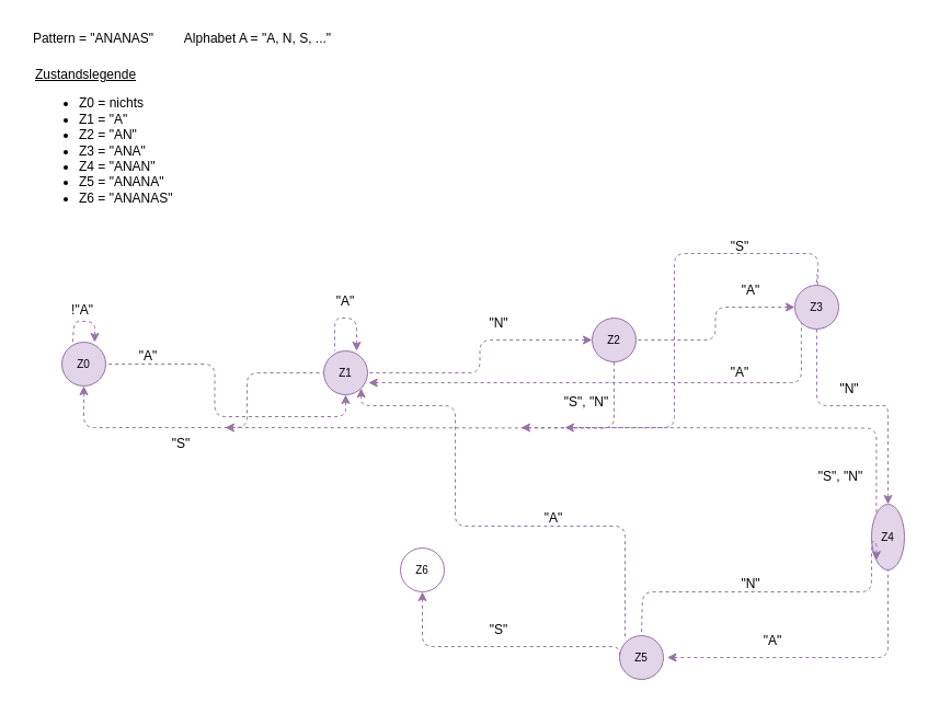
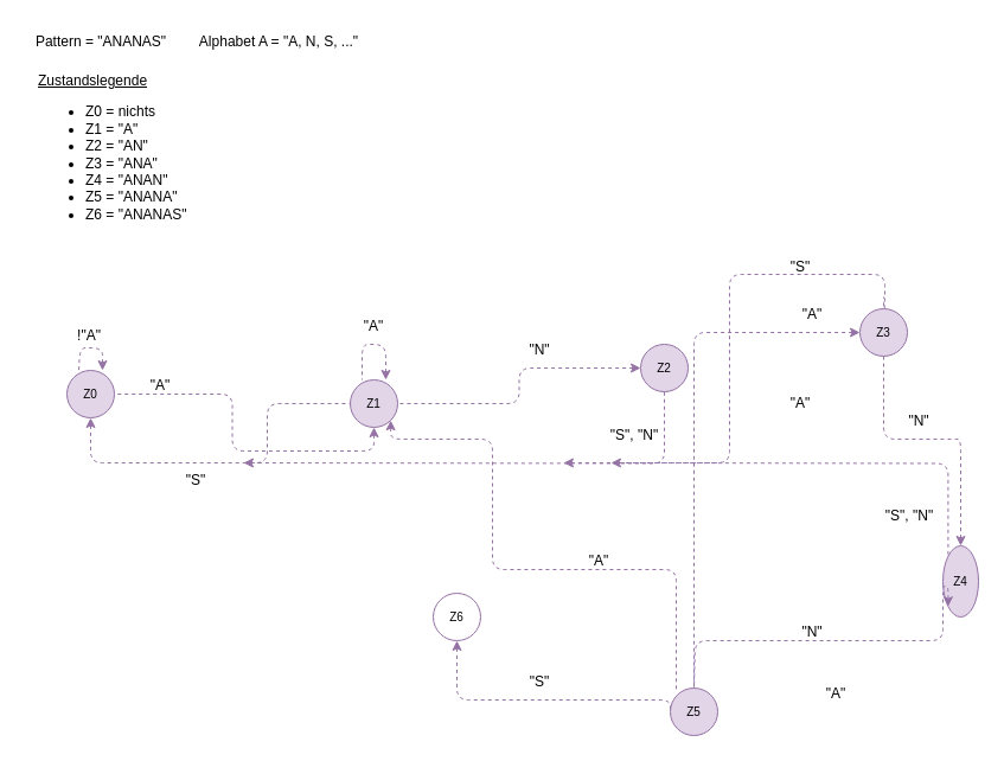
  <mxCell id="0" />
  <mxCell id="1" parent="0" />
  <mxCell id="2" style="edgeStyle=orthogonalEdgeStyle;rounded=1;orthogonalLoop=1;jettySize=auto;html=1;dashed=1;endArrow=none;endFill=0;fontSize=10;fontColor=#FFB570;fillColor=#e1d5e7;strokeColor=#9673a6;entryX=1;entryY=0.5;entryDx=0;entryDy=0;exitX=0.5;exitY=1;exitDx=0;exitDy=0;startArrow=classic;startFill=1;" parent="1" source="4" target="3" edge="1"><mxGeometry relative="1" as="geometry"><mxPoint x="355" y="370" as="sourcePoint" /><mxPoint x="255" y="420" as="targetPoint" /></mxGeometry></mxCell>
  <mxCell id="3" value="Z0" style="ellipse;whiteSpace=wrap;html=1;aspect=fixed;fontSize=10;fillColor=#e1d5e7;strokeColor=#9673a6;" parent="1" vertex="1"><mxGeometry x="56" y="312" width="40" height="40" as="geometry" /></mxCell>
  <mxCell id="4" value="Z1" style="ellipse;whiteSpace=wrap;html=1;aspect=fixed;fontSize=10;fillColor=#e1d5e7;strokeColor=#9673a6;" parent="1" vertex="1"><mxGeometry x="295" y="320" width="40" height="40" as="geometry" /></mxCell>
  <mxCell id="5" value="Z2" style="ellipse;whiteSpace=wrap;html=1;aspect=fixed;fontSize=10;fillColor=#e1d5e7;strokeColor=#9673a6;" parent="1" vertex="1"><mxGeometry x="540" y="290" width="40" height="40" as="geometry" /></mxCell>
  <mxCell id="6" value="Z3" style="ellipse;whiteSpace=wrap;html=1;aspect=fixed;fontSize=10;fillColor=#e1d5e7;strokeColor=#9673a6;" parent="1" vertex="1"><mxGeometry x="725" y="260" width="40" height="40" as="geometry" /></mxCell>
  <mxCell id="7" value="Pattern = &quot;ANANAS&quot;" style="text;html=1;align=center;verticalAlign=middle;whiteSpace=wrap;rounded=0;" parent="1" vertex="1"><mxGeometry x="20" y="20" width="130" height="30" as="geometry" /></mxCell>
  <mxCell id="8" value="Alphabet A = &quot;A, N, S, ...&quot;" style="text;html=1;align=center;verticalAlign=middle;whiteSpace=wrap;rounded=0;" parent="1" vertex="1"><mxGeometry x="160" y="20" width="150" height="30" as="geometry" /></mxCell>
  <mxCell id="9" value="Z4" style="ellipse;whiteSpace=wrap;html=1;aspect=fixed;fontSize=10;fillColor=#e1d5e7;strokeColor=#9673a6;" parent="1" vertex="1"><mxGeometry x="795" y="460" width="30" height="60" as="geometry" /></mxCell>
  <mxCell id="10" value="Z5" style="ellipse;whiteSpace=wrap;html=1;aspect=fixed;fontSize=10;fillColor=#e1d5e7;strokeColor=#9673a6;" parent="1" vertex="1"><mxGeometry x="565" y="580" width="40" height="40" as="geometry" /></mxCell>
  <mxCell id="11" value="Z6" style="ellipse;whiteSpace=wrap;html=1;aspect=fixed;fontSize=10;fillColor=#ffffff;strokeColor=#9673a6;" parent="1" vertex="1"><mxGeometry x="365" y="500" width="40" height="40" as="geometry" /></mxCell>
  <mxCell id="12" value="&quot;A&quot;" style="text;html=1;align=center;verticalAlign=middle;whiteSpace=wrap;rounded=0;" parent="1" vertex="1"><mxGeometry x="105" y="310" width="60" height="30" as="geometry" /></mxCell>
  <mxCell id="13" value="!&quot;A&quot;" style="text;html=1;align=center;verticalAlign=middle;whiteSpace=wrap;rounded=0;" parent="1" vertex="1"><mxGeometry x="45" y="268" width="60" height="30" as="geometry" /></mxCell>
  <mxCell id="14" style="edgeStyle=orthogonalEdgeStyle;rounded=1;orthogonalLoop=1;jettySize=auto;html=1;dashed=1;endArrow=none;endFill=0;fontSize=10;fontColor=#FFB570;fillColor=#e1d5e7;strokeColor=#9673a6;entryX=1;entryY=0.5;entryDx=0;entryDy=0;startArrow=classic;startFill=1;" parent="1" edge="1"><mxGeometry relative="1" as="geometry"><mxPoint x="325" y="320" as="sourcePoint" /><mxPoint x="305" y="320" as="targetPoint" /><Array as="points"><mxPoint x="325" y="320" /><mxPoint x="325" y="290" /><mxPoint x="305" y="290" /></Array></mxGeometry></mxCell>
  <mxCell id="15" value="&quot;A&quot;" style="text;html=1;align=center;verticalAlign=middle;whiteSpace=wrap;rounded=0;" parent="1" vertex="1"><mxGeometry x="285" y="260" width="60" height="30" as="geometry" /></mxCell>
  <mxCell id="16" value="&lt;div&gt;&lt;u&gt;Zustandslegende&lt;/u&gt;&lt;/div&gt;&lt;div&gt;&lt;ul&gt;&lt;li&gt;Z0 = nichts&lt;/li&gt;&lt;li&gt;Z1 = &quot;A&quot;&lt;/li&gt;&lt;li&gt;Z2 = &quot;AN&quot;&lt;/li&gt;&lt;li&gt;Z3 = &quot;ANA&quot;&lt;/li&gt;&lt;li&gt;Z4 = &quot;ANAN&quot;&lt;/li&gt;&lt;li&gt;Z5 = &quot;ANANA&quot;&lt;/li&gt;&lt;li&gt;Z6 = &quot;ANANAS&quot;&lt;/li&gt;&lt;/ul&gt;&lt;/div&gt;" style="text;html=1;align=left;verticalAlign=middle;whiteSpace=wrap;rounded=0;" parent="1" vertex="1"><mxGeometry x="30" y="50" width="155" height="160" as="geometry" /></mxCell>
  <mxCell id="17" style="edgeStyle=orthogonalEdgeStyle;rounded=1;orthogonalLoop=1;jettySize=auto;html=1;dashed=1;endArrow=none;endFill=0;fontSize=10;fontColor=#FFB570;fillColor=#e1d5e7;strokeColor=#9673a6;entryX=1;entryY=0.5;entryDx=0;entryDy=0;exitX=0;exitY=0.5;exitDx=0;exitDy=0;startArrow=classic;startFill=1;" parent="1" source="5" target="4" edge="1"><mxGeometry relative="1" as="geometry"><mxPoint x="505" y="310" as="sourcePoint" /><mxPoint x="375" y="330" as="targetPoint" /></mxGeometry></mxCell>
  <mxCell id="18" value="&quot;N&quot;" style="text;html=1;align=center;verticalAlign=middle;whiteSpace=wrap;rounded=0;" parent="1" vertex="1"><mxGeometry x="425" y="280" width="60" height="30" as="geometry" /></mxCell>
- <mxCell id="19" style="edgeStyle=orthogonalEdgeStyle;rounded=1;orthogonalLoop=1;jettySize=auto;html=1;dashed=1;endArrow=none;endFill=0;fontSize=10;fontColor=#FFB570;fillColor=#e1d5e7;strokeColor=#9673a6;entryX=1;entryY=0.5;entryDx=0;entryDy=0;exitX=0;exitY=0.5;exitDx=0;exitDy=0;startArrow=classic;startFill=1;" parent="1" source="6" target="5" edge="1"><mxGeometry relative="1" as="geometry"><mxPoint x="790" y="320" as="sourcePoint" /><mxPoint x="575" y="350" as="targetPoint" /></mxGeometry></mxCell>
+ <mxCell id="19" style="edgeStyle=orthogonalEdgeStyle;rounded=1;orthogonalLoop=1;jettySize=auto;html=1;dashed=1;endArrow=none;endFill=0;fontSize=10;fontColor=#FFB570;fillColor=#e1d5e7;strokeColor=#9673a6;exitX=0;exitY=0.5;exitDx=0;exitDy=0;startArrow=classic;startFill=1;" parent="1" source="6" target="10" edge="1"><mxGeometry relative="1" as="geometry"><mxPoint x="790" y="320" as="sourcePoint" /><mxPoint x="575" y="350" as="targetPoint" /></mxGeometry></mxCell>
  <mxCell id="20" value="&quot;A&quot;" style="text;html=1;align=center;verticalAlign=middle;whiteSpace=wrap;rounded=0;" parent="1" vertex="1"><mxGeometry x="655" y="250" width="60" height="30" as="geometry" /></mxCell>
  <mxCell id="21" style="edgeStyle=orthogonalEdgeStyle;rounded=1;orthogonalLoop=1;jettySize=auto;html=1;dashed=1;endArrow=none;endFill=0;fontSize=10;fontColor=#FFB570;fillColor=#e1d5e7;strokeColor=#9673a6;entryX=0.5;entryY=1;entryDx=0;entryDy=0;startArrow=classic;startFill=1;exitX=0.5;exitY=0;exitDx=0;exitDy=0;" parent="1" source="9" target="6" edge="1"><mxGeometry relative="1" as="geometry"><mxPoint x="815" y="430" as="sourcePoint" /><mxPoint x="745" y="400" as="targetPoint" /><Array as="points"><mxPoint x="805" y="370" /><mxPoint x="755" y="370" /></Array></mxGeometry></mxCell>
  <mxCell id="22" value="&quot;N&quot;" style="text;html=1;align=center;verticalAlign=middle;whiteSpace=wrap;rounded=0;" parent="1" vertex="1"><mxGeometry x="745" y="340" width="60" height="30" as="geometry" /></mxCell>
  <mxCell id="23" value="&quot;A&quot;" style="text;html=1;align=center;verticalAlign=middle;whiteSpace=wrap;rounded=0;" parent="1" vertex="1"><mxGeometry x="675" y="570" width="60" height="30" as="geometry" /></mxCell>
  <mxCell id="24" value="&quot;S&quot;" style="text;html=1;align=center;verticalAlign=middle;whiteSpace=wrap;rounded=0;" parent="1" vertex="1"><mxGeometry x="425" y="560" width="60" height="30" as="geometry" /></mxCell>
  <mxCell id="25" style="edgeStyle=orthogonalEdgeStyle;rounded=1;orthogonalLoop=1;jettySize=auto;html=1;dashed=1;endArrow=none;endFill=0;fontSize=10;fontColor=#FFB570;fillColor=#e1d5e7;strokeColor=#9673a6;entryX=0;entryY=0.5;entryDx=0;entryDy=0;startArrow=classic;startFill=1;exitX=0.5;exitY=1;exitDx=0;exitDy=0;" parent="1" source="11" target="10" edge="1"><mxGeometry relative="1" as="geometry"><mxPoint x="265" y="647" as="sourcePoint" /><mxPoint x="465" y="540" as="targetPoint" /><Array as="points"><mxPoint x="385" y="590" /></Array></mxGeometry></mxCell>
  <mxCell id="26" style="edgeStyle=orthogonalEdgeStyle;rounded=1;orthogonalLoop=1;jettySize=auto;html=1;dashed=1;endArrow=none;endFill=0;fontSize=10;fontColor=#FFB570;fillColor=#e1d5e7;strokeColor=#9673a6;entryX=0;entryY=0.5;entryDx=0;entryDy=0;exitX=0.5;exitY=1;exitDx=0;exitDy=0;startArrow=classic;startFill=1;" parent="1" source="3" target="4" edge="1"><mxGeometry relative="1" as="geometry"><mxPoint x="275" y="270" as="sourcePoint" /><mxPoint x="145" y="290" as="targetPoint" /><Array as="points"><mxPoint x="76" y="390" /><mxPoint x="225" y="390" /><mxPoint x="225" y="340" /></Array></mxGeometry></mxCell>
  <mxCell id="27" value="&quot;S&quot;" style="text;html=1;align=center;verticalAlign=middle;whiteSpace=wrap;rounded=0;" parent="1" vertex="1"><mxGeometry y="390" width="60" height="30" as="geometry" x="135" /></mxCell>
  <mxCell id="28" style="edgeStyle=orthogonalEdgeStyle;rounded=1;orthogonalLoop=1;jettySize=auto;html=1;dashed=1;endArrow=none;endFill=0;fontSize=10;fontColor=#FFB570;fillColor=#e1d5e7;strokeColor=#9673a6;entryX=1;entryY=0.5;entryDx=0;entryDy=0;startArrow=classic;startFill=1;exitX=0.75;exitY=0;exitDx=0;exitDy=0;exitPerimeter=0;" parent="1" source="3" edge="1"><mxGeometry relative="1" as="geometry"><mxPoint x="106" y="292" as="sourcePoint" /><mxPoint x="66" y="312" as="targetPoint" /><Array as="points"><mxPoint x="86" y="293" /><mxPoint x="67" y="293" /><mxPoint x="67" y="312" /></Array></mxGeometry></mxCell>
- <mxCell id="29" style="edgeStyle=orthogonalEdgeStyle;rounded=1;orthogonalLoop=1;jettySize=auto;html=1;dashed=1;endArrow=none;endFill=0;fontSize=10;fontColor=#FFB570;fillColor=#e1d5e7;strokeColor=#9673a6;entryX=0.5;entryY=1;entryDx=0;entryDy=0;exitX=1.087;exitY=0.499;exitDx=0;exitDy=0;startArrow=classic;startFill=1;exitPerimeter=0;" parent="1" source="10" target="9" edge="1"><mxGeometry relative="1" as="geometry"><mxPoint x="885" y="590" as="sourcePoint" /><mxPoint x="755" y="610" as="targetPoint" /></mxGeometry></mxCell>
  <mxCell id="30" style="edgeStyle=orthogonalEdgeStyle;rounded=1;orthogonalLoop=1;jettySize=auto;html=1;dashed=1;endArrow=none;endFill=0;fontSize=10;fontColor=#FFB570;fillColor=#e1d5e7;strokeColor=#9673a6;entryX=0.5;entryY=1;entryDx=0;entryDy=0;startArrow=classic;startFill=1;" parent="1" target="5" edge="1"><mxGeometry relative="1" as="geometry"><mxPoint x="205" y="390" as="sourcePoint" /><mxPoint x="525" y="420" as="targetPoint" /></mxGeometry></mxCell>
- <mxCell id="31" style="edgeStyle=orthogonalEdgeStyle;rounded=1;orthogonalLoop=1;jettySize=auto;html=1;dashed=1;endArrow=none;endFill=0;fontSize=10;fontColor=#FFB570;fillColor=#e1d5e7;strokeColor=#9673a6;entryX=0;entryY=1;entryDx=0;entryDy=0;exitX=1.018;exitY=0.725;exitDx=0;exitDy=0;startArrow=classic;startFill=1;exitPerimeter=0;" parent="1" source="4" target="6" edge="1"><mxGeometry relative="1" as="geometry"><mxPoint x="775" y="440" as="sourcePoint" /><mxPoint x="645" y="460" as="targetPoint" /></mxGeometry></mxCell>
  <mxCell id="32" value="&quot;A&quot;" style="text;html=1;align=center;verticalAlign=middle;whiteSpace=wrap;rounded=0;" parent="1" vertex="1"><mxGeometry x="645" y="325" width="60" height="30" as="geometry" /></mxCell>
  <mxCell id="33" style="edgeStyle=orthogonalEdgeStyle;rounded=1;orthogonalLoop=1;jettySize=auto;html=1;dashed=1;endArrow=none;endFill=0;fontSize=10;fontColor=#FFB570;fillColor=#e1d5e7;strokeColor=#9673a6;startArrow=classic;startFill=1;" parent="1" edge="1"><mxGeometry relative="1" as="geometry"><mxPoint x="475" y="390" as="sourcePoint" /><mxPoint x="745" y="250" as="targetPoint" /><Array as="points"><mxPoint x="615" y="390" /><mxPoint x="615" y="231" /><mxPoint x="746" y="231" /><mxPoint x="746" y="260" /><mxPoint x="745" y="260" /></Array></mxGeometry></mxCell>
  <mxCell id="34" style="edgeStyle=orthogonalEdgeStyle;rounded=1;orthogonalLoop=1;jettySize=auto;html=1;dashed=1;endArrow=none;endFill=0;fontSize=10;fontColor=#FFB570;fillColor=#e1d5e7;strokeColor=#9673a6;entryX=0;entryY=0;entryDx=0;entryDy=0;startArrow=classic;startFill=1;" parent="1" target="9" edge="1"><mxGeometry relative="1" as="geometry"><mxPoint x="515" y="390" as="sourcePoint" /><mxPoint x="535" y="490" as="targetPoint" /></mxGeometry></mxCell>
  <mxCell id="35" value="&quot;S&quot;, &quot;N&quot;" style="text;html=1;align=center;verticalAlign=middle;whiteSpace=wrap;rounded=0;" parent="1" vertex="1"><mxGeometry x="737" y="420" width="60" height="30" as="geometry" /></mxCell>
  <mxCell id="36" value="&quot;S&quot;" style="text;html=1;align=center;verticalAlign=middle;whiteSpace=wrap;rounded=0;" parent="1" vertex="1"><mxGeometry x="645" y="210" width="60" height="30" as="geometry" /></mxCell>
  <mxCell id="37" value="&quot;S&quot;, &quot;N&quot;" style="text;html=1;align=center;verticalAlign=middle;whiteSpace=wrap;rounded=0;" parent="1" vertex="1"><mxGeometry x="505" y="352" width="60" height="30" as="geometry" /></mxCell>
  <mxCell id="38" style="edgeStyle=orthogonalEdgeStyle;rounded=1;orthogonalLoop=1;jettySize=auto;html=1;dashed=1;endArrow=none;endFill=0;fontSize=10;fontColor=#FFB570;fillColor=#e1d5e7;strokeColor=#9673a6;entryX=1;entryY=0.5;entryDx=0;entryDy=0;exitX=0;exitY=1;exitDx=0;exitDy=0;startArrow=classic;startFill=1;" parent="1" source="9" edge="1"><mxGeometry relative="1" as="geometry"><mxPoint x="715" y="560" as="sourcePoint" /><mxPoint x="585" y="580" as="targetPoint" /><Array as="points"><mxPoint x="795" y="494" /><mxPoint x="795" y="540" /><mxPoint x="586" y="540" /><mxPoint x="586" y="580" /></Array></mxGeometry></mxCell>
  <mxCell id="39" value="&quot;N&quot;" style="text;html=1;align=center;verticalAlign=middle;whiteSpace=wrap;rounded=0;" parent="1" vertex="1"><mxGeometry x="655" y="518" width="60" height="30" as="geometry" /></mxCell>
  <mxCell id="40" style="edgeStyle=orthogonalEdgeStyle;rounded=1;orthogonalLoop=1;jettySize=auto;html=1;dashed=1;endArrow=none;endFill=0;fontSize=10;fontColor=#FFB570;fillColor=#e1d5e7;strokeColor=#9673a6;entryX=0.125;entryY=0.046;entryDx=0;entryDy=0;exitX=1;exitY=1;exitDx=0;exitDy=0;startArrow=classic;startFill=1;entryPerimeter=0;" parent="1" source="4" target="10" edge="1"><mxGeometry relative="1" as="geometry"><mxPoint x="595" y="490" as="sourcePoint" /><mxPoint x="465" y="510" as="targetPoint" /><Array as="points"><mxPoint x="329" y="370" /><mxPoint x="415" y="370" /><mxPoint x="415" y="480" /><mxPoint x="570" y="480" /></Array></mxGeometry></mxCell>
  <mxCell id="41" value="&quot;A&quot;" style="text;html=1;align=center;verticalAlign=middle;whiteSpace=wrap;rounded=0;" parent="1" vertex="1"><mxGeometry x="475" y="458" width="60" height="30" as="geometry" /></mxCell>
